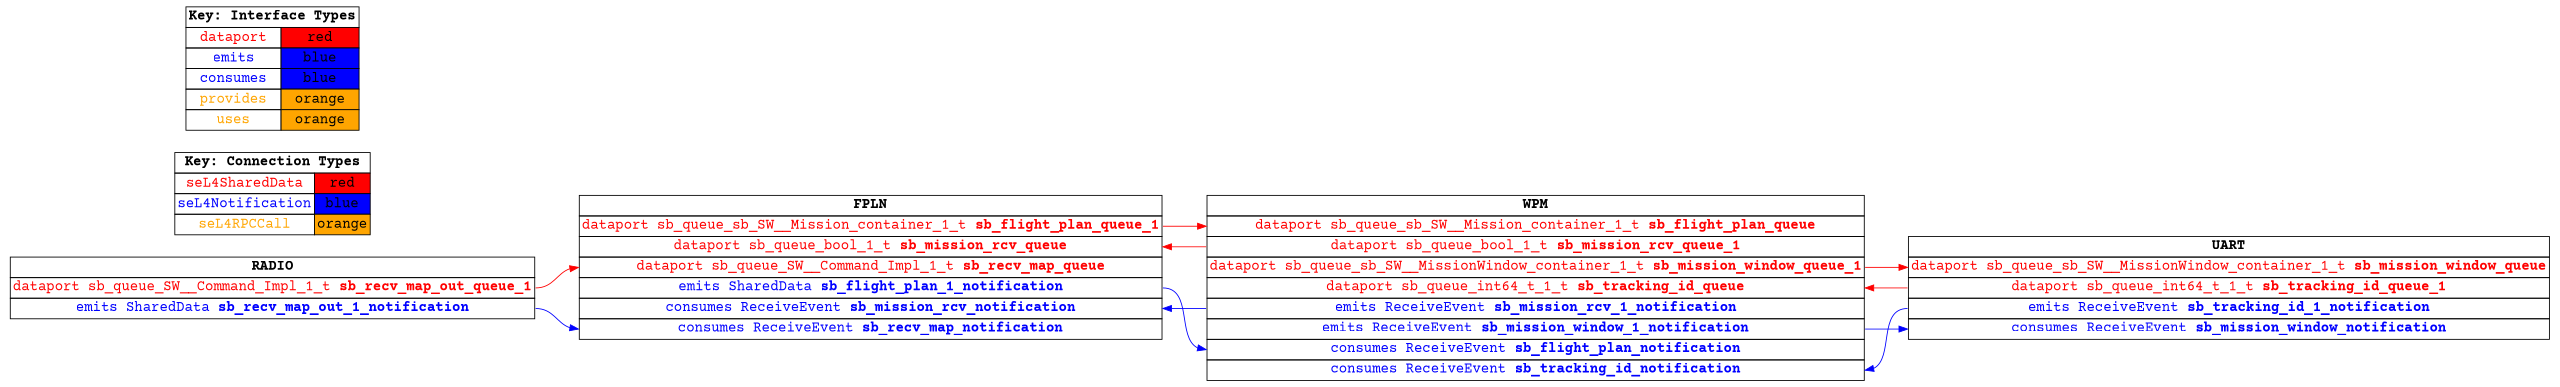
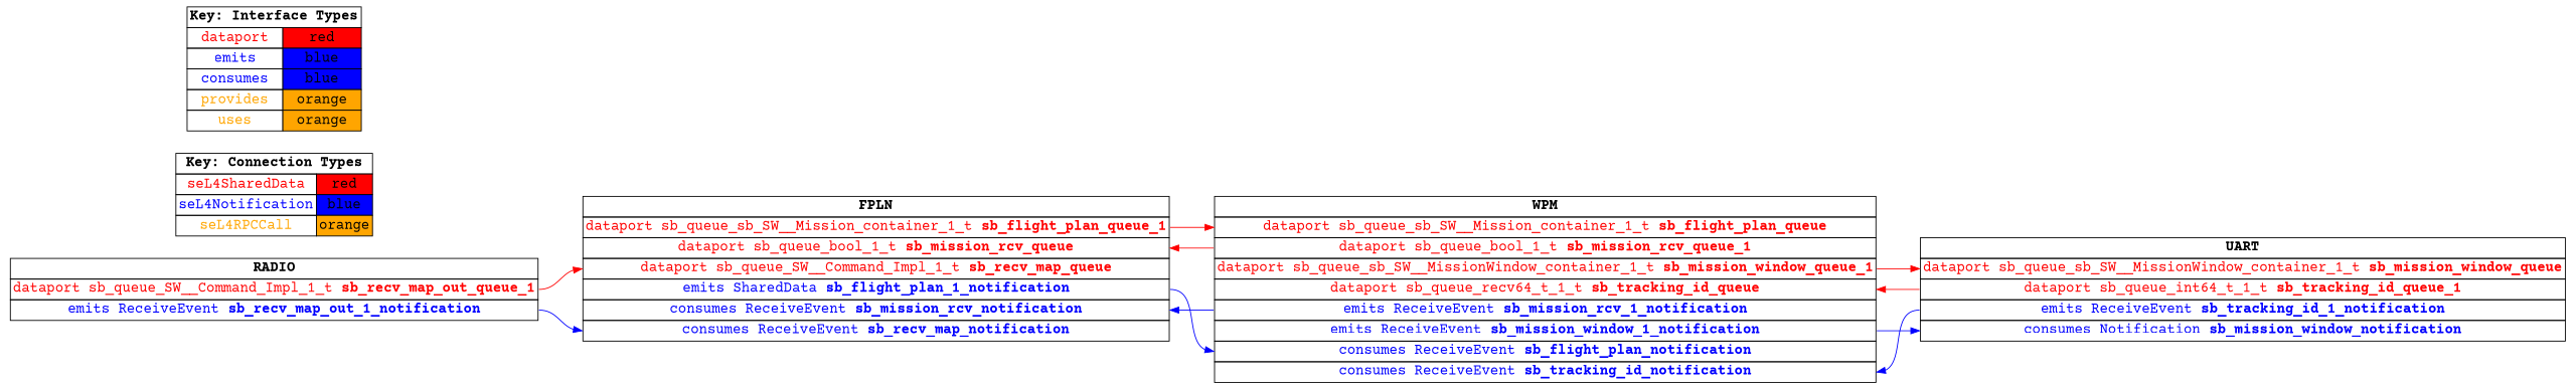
  digraph {
    fontname="Courier Prime"
    rankdir=LR
    node [fontname="Courier Prime" fontsize=16 shape=plaintext]
    edge [color=blue fontname="Courier Prime"]
-   n1 [label=<     <TABLE BORDER="0" CELLBORDER="1" CELLSPACING="0">       <TR><TD><B>RADIO</B></TD></TR>       <TR><TD PORT="sb_recv_map_out_queue_1"><FONT COLOR="red">dataport sb_queue_SW__Command_Impl_1_t <B>sb_recv_map_out_queue_1</B></FONT></TD></TR>       <TR><TD PORT="sb_recv_map_out_1_notification"><FONT COLOR="blue">emits SharedData <B>sb_recv_map_out_1_notification</B></FONT></TD></TR>"     </TABLE>   >]
+   n1 [label=<     <TABLE BORDER="0" CELLBORDER="1" CELLSPACING="0">       <TR><TD><B>RADIO</B></TD></TR>       <TR><TD PORT="sb_recv_map_out_queue_1"><FONT COLOR="red">dataport sb_queue_SW__Command_Impl_1_t <B>sb_recv_map_out_queue_1</B></FONT></TD></TR>       <TR><TD PORT="sb_recv_map_out_1_notification"><FONT COLOR="blue">emits ReceiveEvent <B>sb_recv_map_out_1_notification</B></FONT></TD></TR>"     </TABLE>   >]
    n2 [label=<     <TABLE BORDER="0" CELLBORDER="1" CELLSPACING="0">       <TR><TD><B>FPLN</B></TD></TR>       <TR><TD PORT="sb_flight_plan_queue_1"><FONT COLOR="red">dataport sb_queue_sb_SW__Mission_container_1_t <B>sb_flight_plan_queue_1</B></FONT></TD></TR>       <TR><TD PORT="sb_mission_rcv_queue"><FONT COLOR="red">dataport sb_queue_bool_1_t <B>sb_mission_rcv_queue</B></FONT></TD></TR>       <TR><TD PORT="sb_recv_map_queue"><FONT COLOR="red">dataport sb_queue_SW__Command_Impl_1_t <B>sb_recv_map_queue</B></FONT></TD></TR>       <TR><TD PORT="sb_flight_plan_1_notification"><FONT COLOR="blue">emits SharedData <B>sb_flight_plan_1_notification</B></FONT></TD></TR>       <TR><TD PORT="sb_mission_rcv_notification"><FONT COLOR="blue">consumes ReceiveEvent <B>sb_mission_rcv_notification</B></FONT></TD></TR>       <TR><TD PORT="sb_recv_map_notification"><FONT COLOR="blue">consumes ReceiveEvent <B>sb_recv_map_notification</B></FONT></TD></TR>"     </TABLE>   >]
-   n3 [label=<     <TABLE BORDER="0" CELLBORDER="1" CELLSPACING="0">       <TR><TD><B>WPM</B></TD></TR>       <TR><TD PORT="sb_flight_plan_queue"><FONT COLOR="red">dataport sb_queue_sb_SW__Mission_container_1_t <B>sb_flight_plan_queue</B></FONT></TD></TR>       <TR><TD PORT="sb_mission_rcv_queue_1"><FONT COLOR="red">dataport sb_queue_bool_1_t <B>sb_mission_rcv_queue_1</B></FONT></TD></TR>       <TR><TD PORT="sb_mission_window_queue_1"><FONT COLOR="red">dataport sb_queue_sb_SW__MissionWindow_container_1_t <B>sb_mission_window_queue_1</B></FONT></TD></TR>       <TR><TD PORT="sb_tracking_id_queue"><FONT COLOR="red">dataport sb_queue_int64_t_1_t <B>sb_tracking_id_queue</B></FONT></TD></TR>       <TR><TD PORT="sb_mission_rcv_1_notification"><FONT COLOR="blue">emits ReceiveEvent <B>sb_mission_rcv_1_notification</B></FONT></TD></TR>       <TR><TD PORT="sb_mission_window_1_notification"><FONT COLOR="blue">emits ReceiveEvent <B>sb_mission_window_1_notification</B></FONT></TD></TR>       <TR><TD PORT="sb_flight_plan_notification"><FONT COLOR="blue">consumes ReceiveEvent <B>sb_flight_plan_notification</B></FONT></TD></TR>       <TR><TD PORT="sb_tracking_id_notification"><FONT COLOR="blue">consumes ReceiveEvent <B>sb_tracking_id_notification</B></FONT></TD></TR>"     </TABLE>   >]
-   n4 [label=<     <TABLE BORDER="0" CELLBORDER="1" CELLSPACING="0">       <TR><TD><B>UART</B></TD></TR>       <TR><TD PORT="sb_mission_window_queue"><FONT COLOR="red">dataport sb_queue_sb_SW__MissionWindow_container_1_t <B>sb_mission_window_queue</B></FONT></TD></TR>       <TR><TD PORT="sb_tracking_id_queue_1"><FONT COLOR="red">dataport sb_queue_int64_t_1_t <B>sb_tracking_id_queue_1</B></FONT></TD></TR>       <TR><TD PORT="sb_tracking_id_1_notification"><FONT COLOR="blue">emits ReceiveEvent <B>sb_tracking_id_1_notification</B></FONT></TD></TR>       <TR><TD PORT="sb_mission_window_notification"><FONT COLOR="blue">consumes ReceiveEvent <B>sb_mission_window_notification</B></FONT></TD></TR>"     </TABLE>   >]
+   n3 [label=<     <TABLE BORDER="0" CELLBORDER="1" CELLSPACING="0">       <TR><TD><B>WPM</B></TD></TR>       <TR><TD PORT="sb_flight_plan_queue"><FONT COLOR="red">dataport sb_queue_sb_SW__Mission_container_1_t <B>sb_flight_plan_queue</B></FONT></TD></TR>       <TR><TD PORT="sb_mission_rcv_queue_1"><FONT COLOR="red">dataport sb_queue_bool_1_t <B>sb_mission_rcv_queue_1</B></FONT></TD></TR>       <TR><TD PORT="sb_mission_window_queue_1"><FONT COLOR="red">dataport sb_queue_sb_SW__MissionWindow_container_1_t <B>sb_mission_window_queue_1</B></FONT></TD></TR>       <TR><TD PORT="sb_tracking_id_queue"><FONT COLOR="red">dataport sb_queue_recv64_t_1_t <B>sb_tracking_id_queue</B></FONT></TD></TR>       <TR><TD PORT="sb_mission_rcv_1_notification"><FONT COLOR="blue">emits ReceiveEvent <B>sb_mission_rcv_1_notification</B></FONT></TD></TR>       <TR><TD PORT="sb_mission_window_1_notification"><FONT COLOR="blue">emits ReceiveEvent <B>sb_mission_window_1_notification</B></FONT></TD></TR>       <TR><TD PORT="sb_flight_plan_notification"><FONT COLOR="blue">consumes ReceiveEvent <B>sb_flight_plan_notification</B></FONT></TD></TR>       <TR><TD PORT="sb_tracking_id_notification"><FONT COLOR="blue">consumes ReceiveEvent <B>sb_tracking_id_notification</B></FONT></TD></TR>"     </TABLE>   >]
+   n4 [label=<     <TABLE BORDER="0" CELLBORDER="1" CELLSPACING="0">       <TR><TD><B>UART</B></TD></TR>       <TR><TD PORT="sb_mission_window_queue"><FONT COLOR="red">dataport sb_queue_sb_SW__MissionWindow_container_1_t <B>sb_mission_window_queue</B></FONT></TD></TR>       <TR><TD PORT="sb_tracking_id_queue_1"><FONT COLOR="red">dataport sb_queue_int64_t_1_t <B>sb_tracking_id_queue_1</B></FONT></TD></TR>       <TR><TD PORT="sb_tracking_id_1_notification"><FONT COLOR="blue">emits ReceiveEvent <B>sb_tracking_id_1_notification</B></FONT></TD></TR>       <TR><TD PORT="sb_mission_window_notification"><FONT COLOR="blue">consumes Notification <B>sb_mission_window_notification</B></FONT></TD></TR>"     </TABLE>   >]
    n5 [label=<    <TABLE BORDER="0" CELLBORDER="1" CELLSPACING="0">      <TR><TD COLSPAN="2"><B>Key: Connection Types</B></TD></TR>      <TR><TD><FONT COLOR="red">seL4SharedData</FONT></TD><TD BGCOLOR="red">red</TD></TR>      <TR><TD><FONT COLOR="blue">seL4Notification</FONT></TD><TD BGCOLOR="blue">blue</TD></TR>      <TR><TD><FONT COLOR="orange">seL4RPCCall</FONT></TD><TD BGCOLOR="orange">orange</TD></TR>    </TABLE>   >]
    n6 [label=<    <TABLE BORDER="0" CELLBORDER="1" CELLSPACING="0">      <TR><TD COLSPAN="2"><B>Key: Interface Types</B></TD></TR>      <TR><TD><FONT COLOR="red">dataport</FONT></TD><TD BGCOLOR="red">red</TD></TR>      <TR><TD><FONT COLOR="blue">emits</FONT></TD><TD BGCOLOR="blue">blue</TD></TR>      <TR><TD><FONT COLOR="blue">consumes</FONT></TD><TD BGCOLOR="blue">blue</TD></TR>      <TR><TD><FONT COLOR="orange">provides</FONT></TD><TD BGCOLOR="orange">orange</TD></TR>      <TR><TD><FONT COLOR="orange">uses</FONT></TD><TD BGCOLOR="orange">orange</TD></TR>    </TABLE>   >]
    n1 -> n2 [headport=sb_recv_map_notification tailport=sb_recv_map_out_1_notification]
    n1 -> n2 [color=red headport=sb_recv_map_queue tailport=sb_recv_map_out_queue_1]
    n2 -> n3 [headport=sb_flight_plan_notification tailport=sb_flight_plan_1_notification]
    n2 -> n3 [color=red headport=sb_flight_plan_queue tailport=sb_flight_plan_queue_1]
    n3 -> n2 [headport=sb_mission_rcv_notification tailport=sb_mission_rcv_1_notification]
    n3 -> n2 [color=red headport=sb_mission_rcv_queue tailport=sb_mission_rcv_queue_1]
    n3 -> n4 [headport=sb_mission_window_notification tailport=sb_mission_window_1_notification]
    n3 -> n4 [color=red headport=sb_mission_window_queue tailport=sb_mission_window_queue_1]
    n4 -> n3 [headport=sb_tracking_id_notification tailport=sb_tracking_id_1_notification]
    n4 -> n3 [color=red headport=sb_tracking_id_queue tailport=sb_tracking_id_queue_1]
  }
